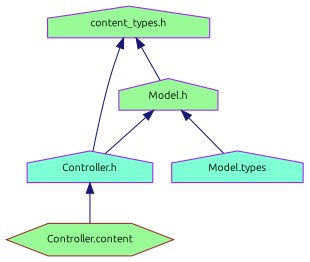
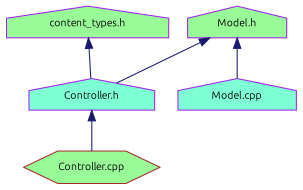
  digraph {
    fontname=Ubuntu
    node [color=purple fillcolor=palegreen fontname=Ubuntu fontsize=10 shape=house style=filled]
    edge [color=midnightblue dir=back fontname=Ubuntu fontsize=10 labelfontname=Helvetica labelfontsize=10 style=solid]
    n1 [fontcolor=black height=0.2 label="content_types.h" width=0.4]
    n2 [height=0.2 label="Model.h" width=0.4]
    n3 [fillcolor=aquamarine height=0.2 label="Controller.h" width=0.4]
-   n4 [fillcolor=aquamarine height=0.2 label="Model.types" width=0.4]
-   n5 [color=brown height=0.2 label="Controller.content" shape=hexagon width=0.4]
-   n1 -> n2
+   n4 [fillcolor=aquamarine height=0.2 label="Model.cpp" width=0.4]
+   n5 [color=brown height=0.2 label="Controller.cpp" shape=hexagon width=0.4]
    n1 -> n3
    n2 -> n3
    n2 -> n4
    n3 -> n5
  }
